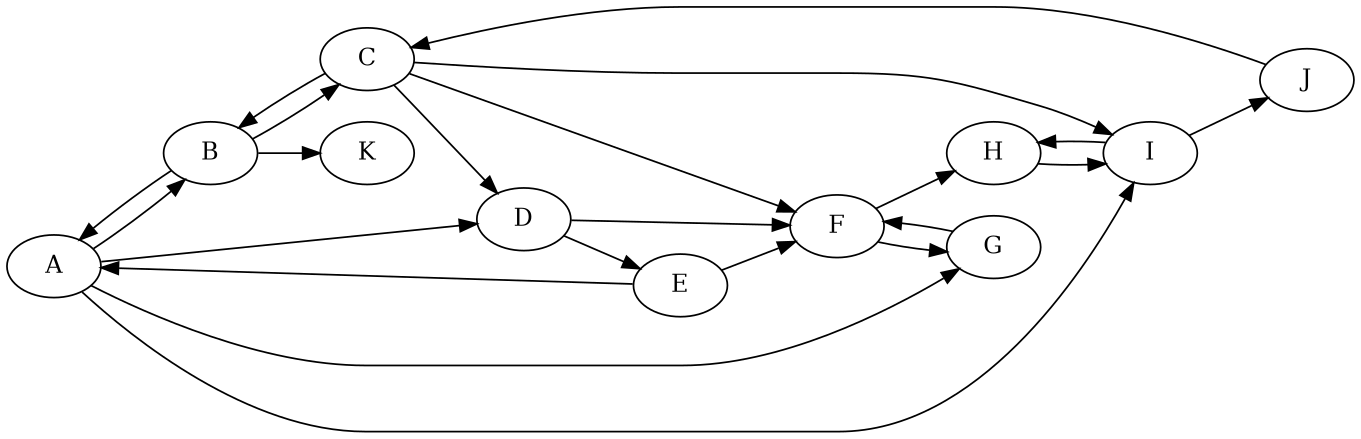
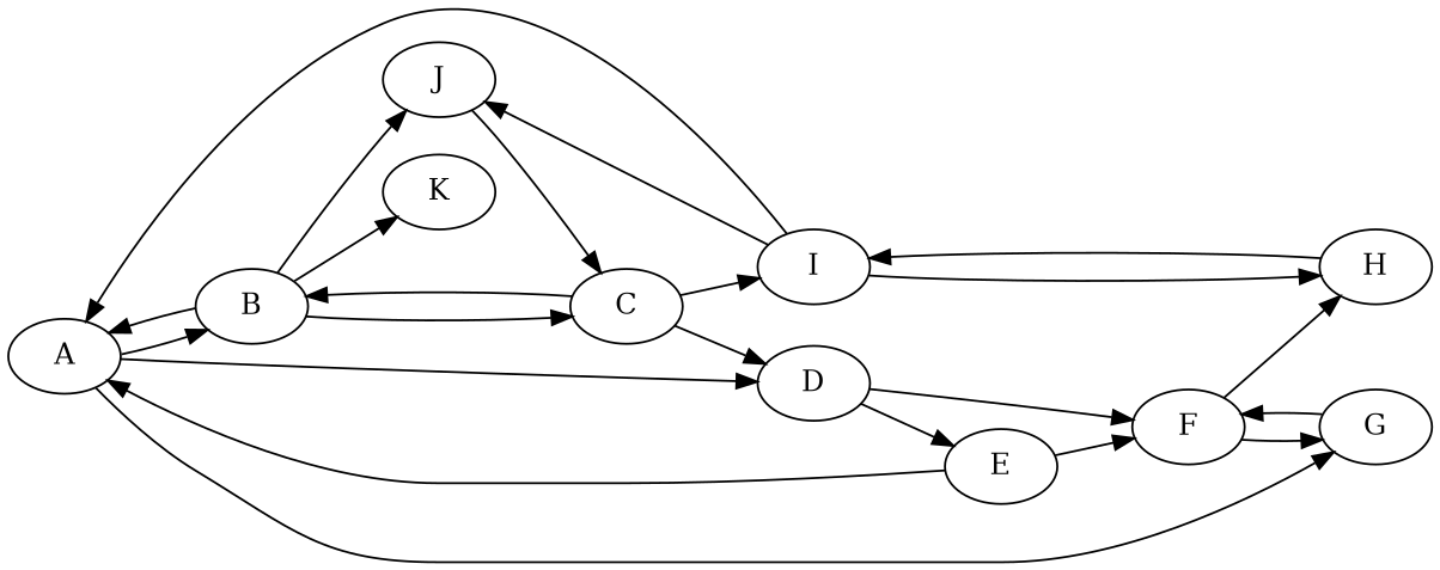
  digraph {
    rankdir=LR
    A
    B
    G
    D
    I
    C
    K
    J
    F
    E
    H
    A -> B
    A -> G
    A -> D
-   A -> I
+   I -> A
    B -> A
    B -> C
    B -> K
+   B -> J
    G -> F
    D -> F
    D -> E
    I -> J
    I -> H
    C -> B
    C -> D
    C -> I
-   C -> F
    J -> C
    F -> G
    F -> H
    E -> A
    E -> F
    H -> I
  }
